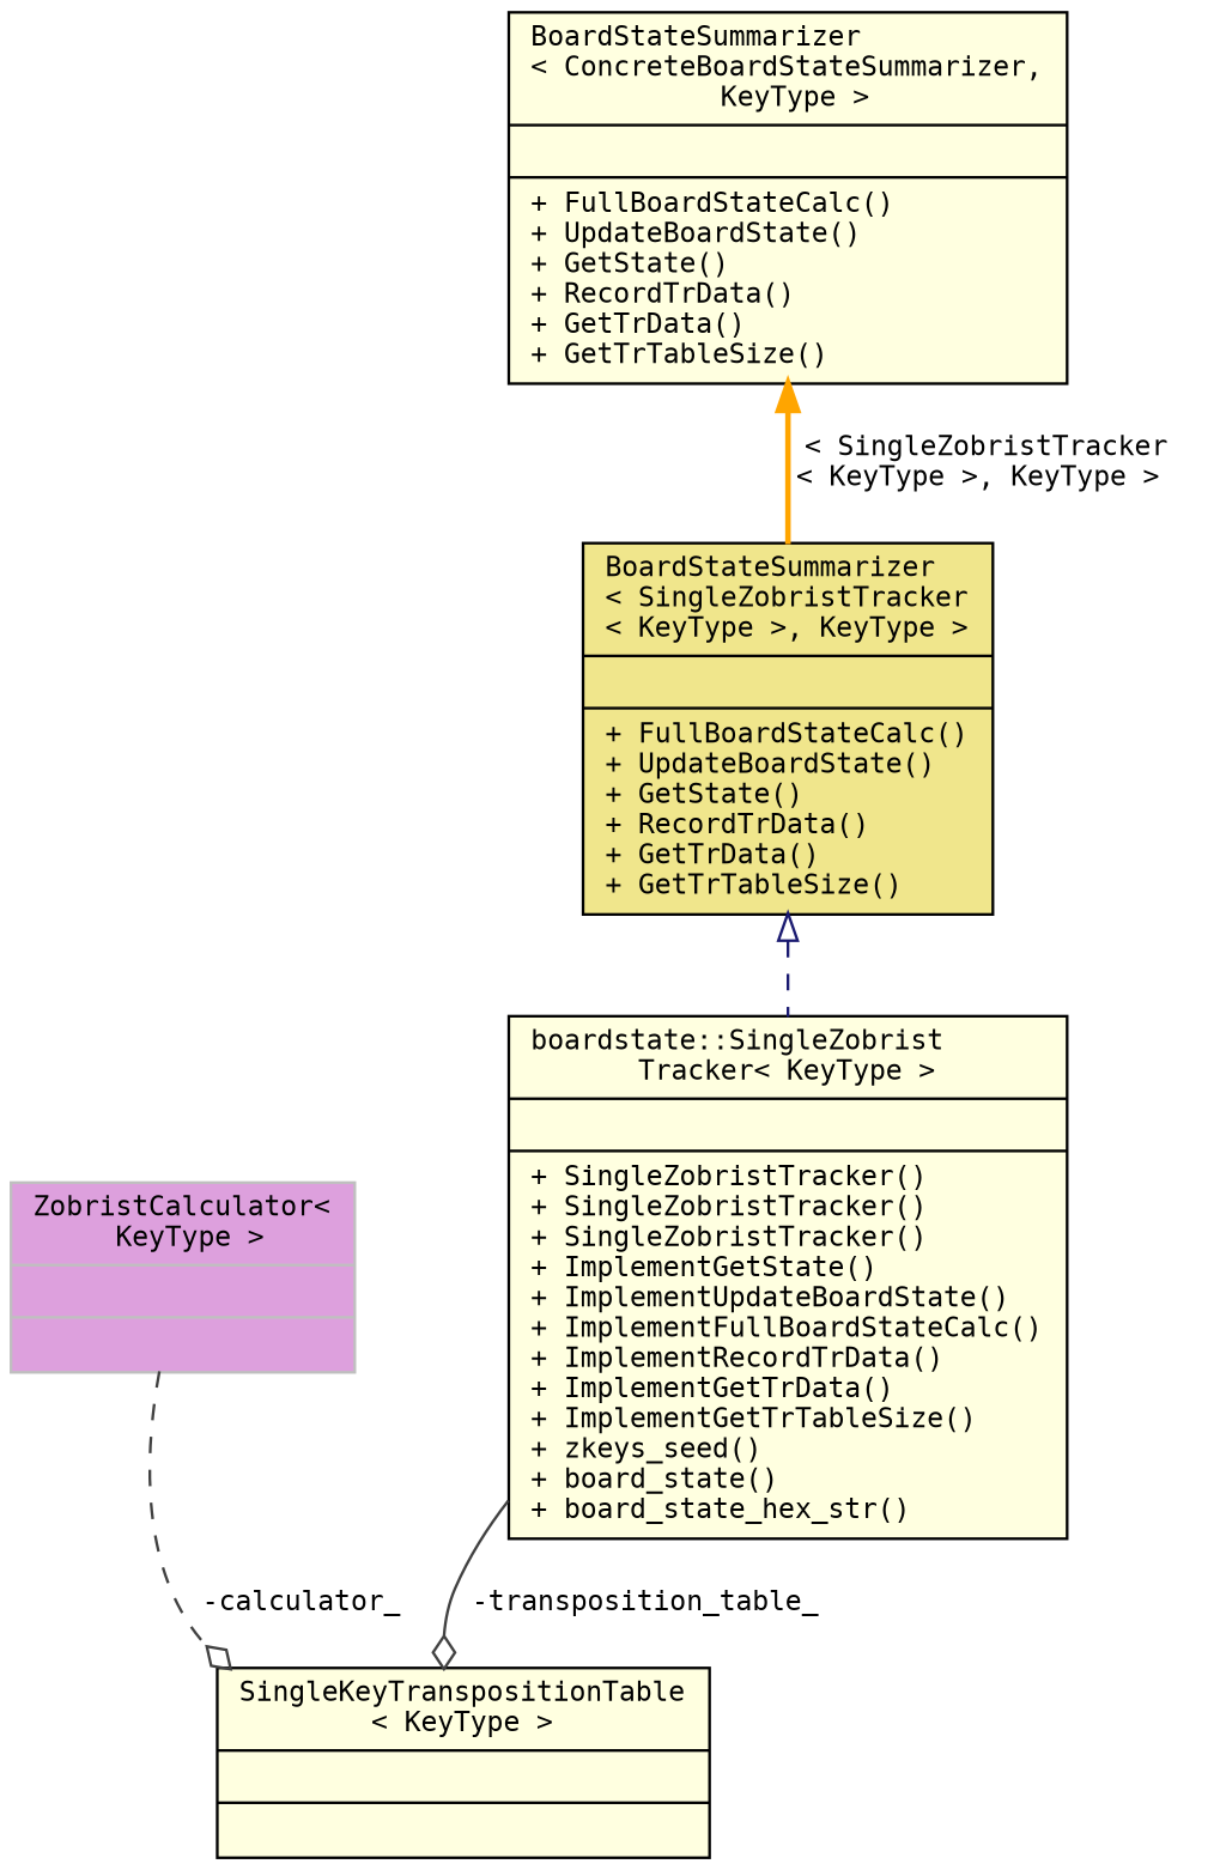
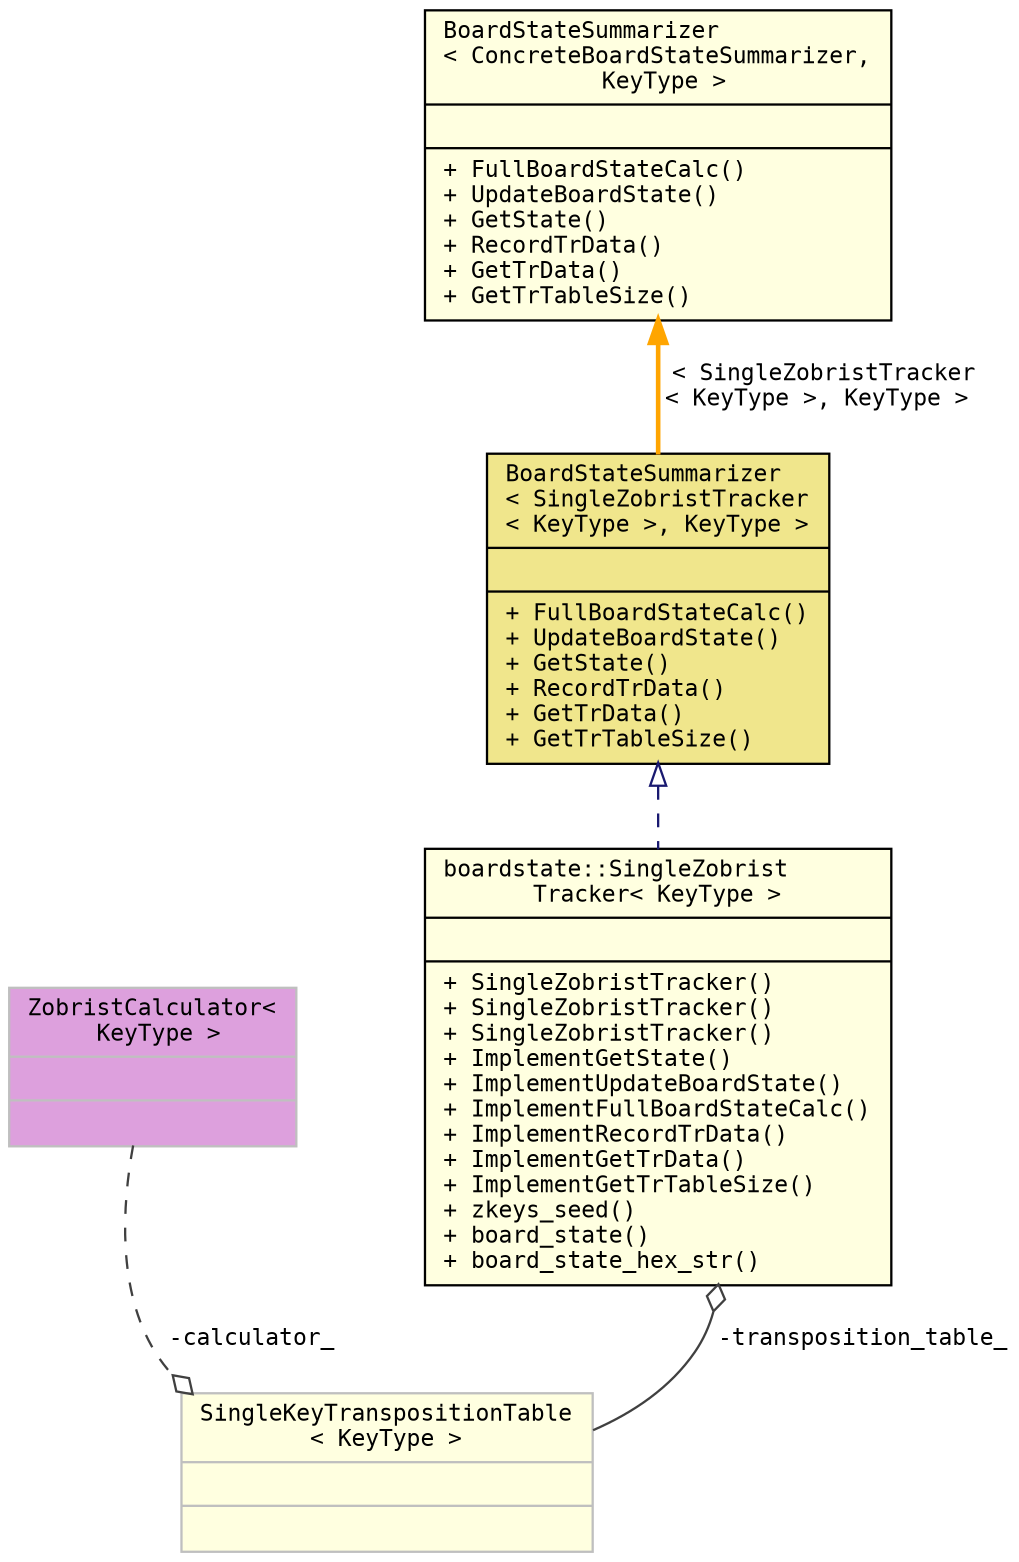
  digraph {
    fontname="DejaVu Sans Mono"
    node [color=black fillcolor=lightyellow fontname="DejaVu Sans Mono" fontsize=10 shape=record style=filled]
    edge [color=grey25 fontname="DejaVu Sans Mono" fontsize=10 labelfontname=Helvetica labelfontsize=10 style=dashed]
    n1 [fontcolor=black height=0.2 label="{boardstate::SingleZobrist\lTracker\< KeyType \>\n||+ SingleZobristTracker()\l+ SingleZobristTracker()\l+ SingleZobristTracker()\l+ ImplementGetState()\l+ ImplementUpdateBoardState()\l+ ImplementFullBoardStateCalc()\l+ ImplementRecordTrData()\l+ ImplementGetTrData()\l+ ImplementGetTrTableSize()\l+ zkeys_seed()\l+ board_state()\l+ board_state_hex_str()\l}" width=0.4]
    n2 [fillcolor=khaki height=0.2 label="{BoardStateSummarizer\l\< SingleZobristTracker\l\< KeyType \>, KeyType \>\n||+ FullBoardStateCalc()\l+ UpdateBoardState()\l+ GetState()\l+ RecordTrData()\l+ GetTrData()\l+ GetTrTableSize()\l}" width=0.4]
    n3 [height=0.2 label="{BoardStateSummarizer\l\< ConcreteBoardStateSummarizer,\l KeyType \>\n||+ FullBoardStateCalc()\l+ UpdateBoardState()\l+ GetState()\l+ RecordTrData()\l+ GetTrData()\l+ GetTrTableSize()\l}" width=0.4]
-   n4 [height=0.2 label="{SingleKeyTranspositionTable\l\< KeyType \>\n||}" width=0.4]
+   n4 [color=grey75 height=0.2 label="{SingleKeyTranspositionTable\l\< KeyType \>\n||}" width=0.4]
    n5 [color=grey75 fillcolor=plum height=0.2 label="{ZobristCalculator\<\l KeyType \>\n||}" width=0.4]
    n2 -> n1 [arrowtail=onormal color=midnightblue dir=back]
    n3 -> n2 [color=orange dir=back label=" \< SingleZobristTracker\l\< KeyType \>, KeyType \>" style=bold]
-   n1 -> n4 [arrowhead=odiamond label=" -transposition_table_" style=solid]
+   n4 -> n1 [arrowhead=odiamond label=" -transposition_table_" style=solid]
    n5 -> n4 [arrowhead=odiamond label=" -calculator_"]
  }
